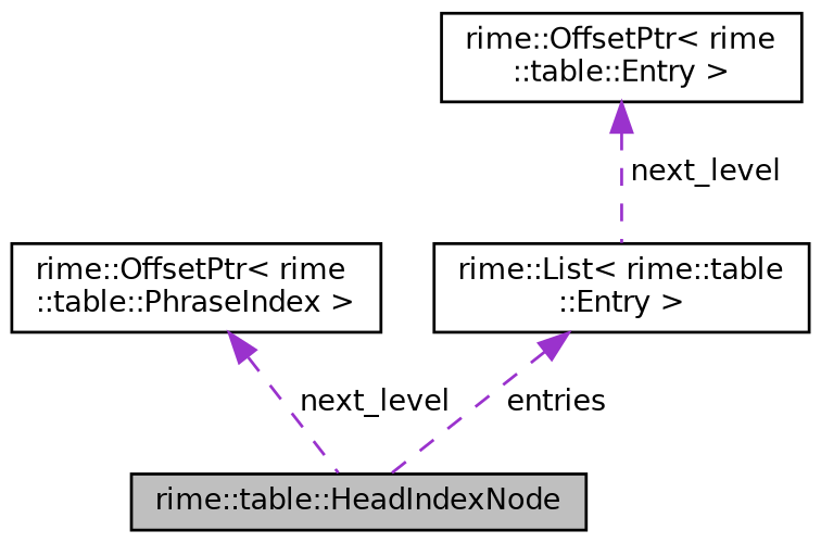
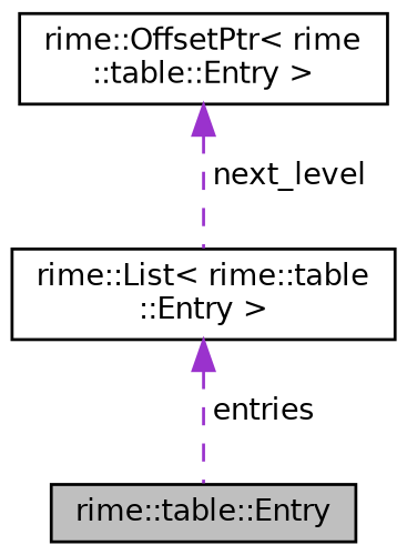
  digraph {
    node [color=black fillcolor=white fontname=Helvetica fontsize=10 shape=record style=filled]
    edge [color=darkorchid3 dir=back fontname=Helvetica fontsize=10 labelfontname=Helvetica labelfontsize=10 style=dashed]
-   n1 [fillcolor=grey75 fontcolor=black height=0.2 label="rime::table::HeadIndexNode" width=0.4]
-   n2 [height=0.2 label="rime::OffsetPtr\< rime\l::table::PhraseIndex \>" width=0.4]
+   n1 [fillcolor=grey75 fontcolor=black height=0.2 label="rime::table::Entry" width=0.4]
    n3 [height=0.2 label="rime::List\< rime::table\l::Entry \>" width=0.4]
    n4 [height=0.2 label="rime::OffsetPtr\< rime\l::table::Entry \>" width=0.4]
-   n2 -> n1 [label=" next_level"]
    n3 -> n1 [label=" entries"]
    n4 -> n3 [label=" next_level"]
  }
